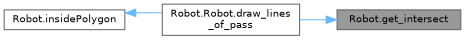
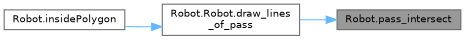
  digraph {
    rankdir=RL
    node [color=grey40 fillcolor=white fontname=Helvetica fontsize=10 shape=box style=filled]
    edge [color=steelblue1 dir=back fontname=Helvetica fontsize=10 labelfontname=Helvetica labelfontsize=10 style=solid]
-   n1 [color=gray40 fillcolor=grey60 fontcolor=black height=0.2 label="Robot.get_intersect" width=0.4]
+   n1 [color=gray40 fillcolor=grey60 fontcolor=black height=0.2 label="Robot.pass_intersect" width=0.4]
    n2 [height=0.2 label="Robot.Robot.draw_lines\l_of_pass" width=0.4]
    n3 [height=0.2 label="Robot.insidePolygon" width=0.4]
    n1 -> n2
-   n3 -> n2
+   n2 -> n3
  }
